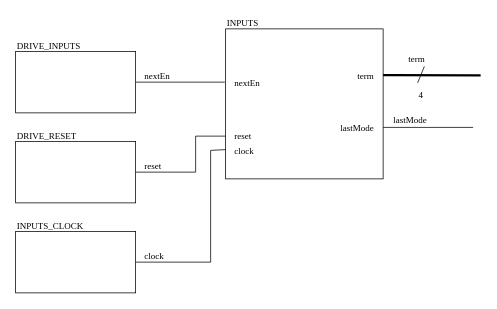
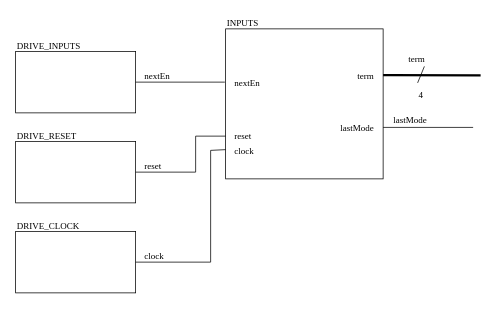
  <mxCell id="0" />
  <mxCell id="1" parent="0" />
  <mxCell id="2" value="" style="rounded=0;whiteSpace=wrap;html=1;fontStyle=0" parent="1" vertex="1"><mxGeometry x="20" y="188" width="160" height="82" as="geometry" /></mxCell>
  <mxCell id="3" value="DRIVE_RESET" style="text;html=1;align=left;verticalAlign=bottom;whiteSpace=wrap;rounded=0;fontFamily=Lucida Console;fontStyle=0" parent="1" vertex="1"><mxGeometry x="20" y="170" width="160" height="20" as="geometry" /></mxCell>
  <mxCell id="4" value="" style="rounded=0;whiteSpace=wrap;html=1;fontStyle=0" parent="1" vertex="1"><mxGeometry x="20" y="308" width="160" height="82" as="geometry" /></mxCell>
- <mxCell id="5" value="INPUTS_CLOCK" style="text;html=1;align=left;verticalAlign=bottom;whiteSpace=wrap;rounded=0;fontFamily=Lucida Console;fontStyle=0" parent="1" vertex="1"><mxGeometry x="20" y="290" width="160" height="20" as="geometry" /></mxCell>
+ <mxCell id="5" value="DRIVE_CLOCK" style="text;html=1;align=left;verticalAlign=bottom;whiteSpace=wrap;rounded=0;fontFamily=Lucida Console;fontStyle=0" parent="1" vertex="1"><mxGeometry x="20" y="290" width="160" height="20" as="geometry" /></mxCell>
  <mxCell id="6" value="" style="rounded=0;whiteSpace=wrap;html=1;fontStyle=0" parent="1" vertex="1"><mxGeometry x="20" y="68" width="160" height="82" as="geometry" /></mxCell>
  <mxCell id="7" value="DRIVE_INPUTS" style="text;html=1;align=left;verticalAlign=bottom;whiteSpace=wrap;rounded=0;fontFamily=Lucida Console;fontStyle=0" parent="1" vertex="1"><mxGeometry x="20" y="50" width="160" height="20" as="geometry" /></mxCell>
  <mxCell id="8" value="" style="rounded=0;whiteSpace=wrap;html=1;fontStyle=0" parent="1" vertex="1"><mxGeometry x="300" y="38" width="210" height="200" as="geometry" /></mxCell>
  <mxCell id="9" value="INPUTS" style="text;html=1;align=left;verticalAlign=bottom;whiteSpace=wrap;rounded=0;fontFamily=Lucida Console;fontStyle=0" parent="1" vertex="1"><mxGeometry x="300" y="20" width="210" height="20" as="geometry" /></mxCell>
  <mxCell id="10" value="nextEn" style="text;html=1;align=left;verticalAlign=bottom;whiteSpace=wrap;rounded=0;fontFamily=Lucida Console;fontStyle=0" parent="1" vertex="1"><mxGeometry x="310" y="100" width="50" height="20" as="geometry" /></mxCell>
  <mxCell id="11" value="clock" style="text;html=1;align=left;verticalAlign=bottom;whiteSpace=wrap;rounded=0;fontFamily=Lucida Console;fontStyle=0" parent="1" vertex="1"><mxGeometry x="310" y="190" width="50" height="20" as="geometry" /></mxCell>
  <mxCell id="12" value="reset" style="text;html=1;align=left;verticalAlign=bottom;whiteSpace=wrap;rounded=0;fontFamily=Lucida Console;fontStyle=0" parent="1" vertex="1"><mxGeometry x="310" y="170" width="50" height="20" as="geometry" /></mxCell>
  <mxCell id="13" value="lastMode" style="text;html=1;align=right;verticalAlign=bottom;whiteSpace=wrap;rounded=0;fontFamily=Lucida Console;fontStyle=0" parent="1" vertex="1"><mxGeometry x="410" y="160" width="90" height="20" as="geometry" /></mxCell>
  <mxCell id="14" value="term" style="text;html=1;align=right;verticalAlign=bottom;whiteSpace=wrap;rounded=0;fontFamily=Lucida Console;fontStyle=0" parent="1" vertex="1"><mxGeometry x="420" y="90" width="80" height="20" as="geometry" /></mxCell>
  <mxCell id="15" style="edgeStyle=orthogonalEdgeStyle;rounded=0;orthogonalLoop=1;jettySize=auto;html=1;exitX=1;exitY=0.5;exitDx=0;exitDy=0;entryX=-0.005;entryY=0.355;entryDx=0;entryDy=0;entryPerimeter=0;endArrow=none;endFill=0;fontStyle=0" parent="1" source="6" target="8" edge="1"><mxGeometry relative="1" as="geometry" /></mxCell>
  <mxCell id="16" style="edgeStyle=orthogonalEdgeStyle;rounded=0;orthogonalLoop=1;jettySize=auto;html=1;exitX=1;exitY=0.5;exitDx=0;exitDy=0;entryX=0;entryY=0.715;entryDx=0;entryDy=0;entryPerimeter=0;endArrow=none;endFill=0;fontStyle=0" parent="1" source="2" target="8" edge="1"><mxGeometry relative="1" as="geometry"><Array as="points"><mxPoint x="260" y="229" /><mxPoint x="260" y="181" /></Array></mxGeometry></mxCell>
  <mxCell id="17" style="edgeStyle=orthogonalEdgeStyle;rounded=0;orthogonalLoop=1;jettySize=auto;html=1;exitX=1;exitY=0.5;exitDx=0;exitDy=0;entryX=0;entryY=0.805;entryDx=0;entryDy=0;entryPerimeter=0;endArrow=none;endFill=0;fontStyle=0" parent="1" source="4" target="8" edge="1"><mxGeometry relative="1" as="geometry"><Array as="points"><mxPoint x="280" y="349" /><mxPoint x="280" y="200" /></Array></mxGeometry></mxCell>
  <mxCell id="18" value="nextEn" style="text;html=1;align=left;verticalAlign=bottom;whiteSpace=wrap;rounded=0;fontFamily=Lucida Console;fontStyle=0" parent="1" vertex="1"><mxGeometry x="190" y="90" width="70" height="20" as="geometry" /></mxCell>
  <mxCell id="19" value="reset" style="text;html=1;align=left;verticalAlign=bottom;whiteSpace=wrap;rounded=0;fontFamily=Lucida Console;fontStyle=0" parent="1" vertex="1"><mxGeometry x="190" y="210" width="70" height="20" as="geometry" /></mxCell>
  <mxCell id="20" value="clock" style="text;html=1;align=left;verticalAlign=bottom;whiteSpace=wrap;rounded=0;fontFamily=Lucida Console;fontStyle=0" parent="1" vertex="1"><mxGeometry x="190" y="330" width="70" height="20" as="geometry" /></mxCell>
  <mxCell id="21" value="" style="endArrow=none;html=1;rounded=0;strokeWidth=3;entryX=0;entryY=0.5;entryDx=0;entryDy=0;entryPerimeter=0;fontStyle=0" parent="1" edge="1"><mxGeometry width="50" height="50" relative="1" as="geometry"><mxPoint x="510" y="99.82" as="sourcePoint" /><mxPoint x="640" y="100" as="targetPoint" /><Array as="points"><mxPoint x="520" y="99.82" /></Array></mxGeometry></mxCell>
  <mxCell id="22" value="4" style="text;html=1;align=center;verticalAlign=bottom;whiteSpace=wrap;rounded=0;fontFamily=Lucida Console;fontStyle=0" parent="1" vertex="1"><mxGeometry x="530" y="115" width="61" height="20" as="geometry" /></mxCell>
  <mxCell id="23" value="term" style="text;html=1;align=left;verticalAlign=bottom;whiteSpace=wrap;rounded=0;fontFamily=Lucida Console;fontStyle=0" parent="1" vertex="1"><mxGeometry x="542" y="68" width="70" height="20" as="geometry" /></mxCell>
  <mxCell id="24" value="" style="endArrow=none;html=1;rounded=0;strokeWidth=1;fontStyle=0" parent="1" edge="1"><mxGeometry width="50" height="50" relative="1" as="geometry"><mxPoint x="556" y="110" as="sourcePoint" /><mxPoint x="565" y="88" as="targetPoint" /></mxGeometry></mxCell>
  <mxCell id="25" value="lastMode" style="text;html=1;align=left;verticalAlign=bottom;whiteSpace=wrap;rounded=0;fontFamily=Lucida Console;spacingRight=0;spacingLeft=12;" vertex="1" parent="1"><mxGeometry x="510" y="149.39" width="120" height="20" as="geometry" /></mxCell>
  <mxCell id="26" value="" style="endArrow=none;html=1;rounded=0;" edge="1" parent="1"><mxGeometry width="50" height="50" relative="1" as="geometry"><mxPoint x="510" y="169.39" as="sourcePoint" /><mxPoint x="630" y="169.39" as="targetPoint" /></mxGeometry></mxCell>
